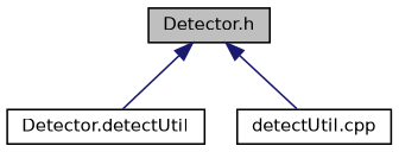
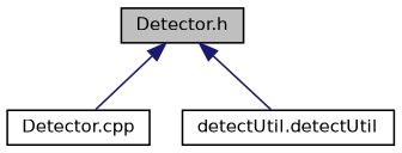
  digraph {
    node [color=black fillcolor=white fontname=Helvetica fontsize=10 shape=record style=filled]
    edge [color=midnightblue dir=back fontname=Helvetica fontsize=10 labelfontname=Helvetica labelfontsize=10 style=solid]
    n1 [fillcolor=grey75 fontcolor=black height=0.2 label="Detector.h" width=0.4]
-   n2 [height=0.2 label="Detector.detectUtil" width=0.4]
-   n3 [height=0.2 label="detectUtil.cpp" width=0.4]
+   n2 [height=0.2 label="Detector.cpp" width=0.4]
+   n3 [height=0.2 label="detectUtil.detectUtil" width=0.4]
    n1 -> n2
    n1 -> n3
  }
